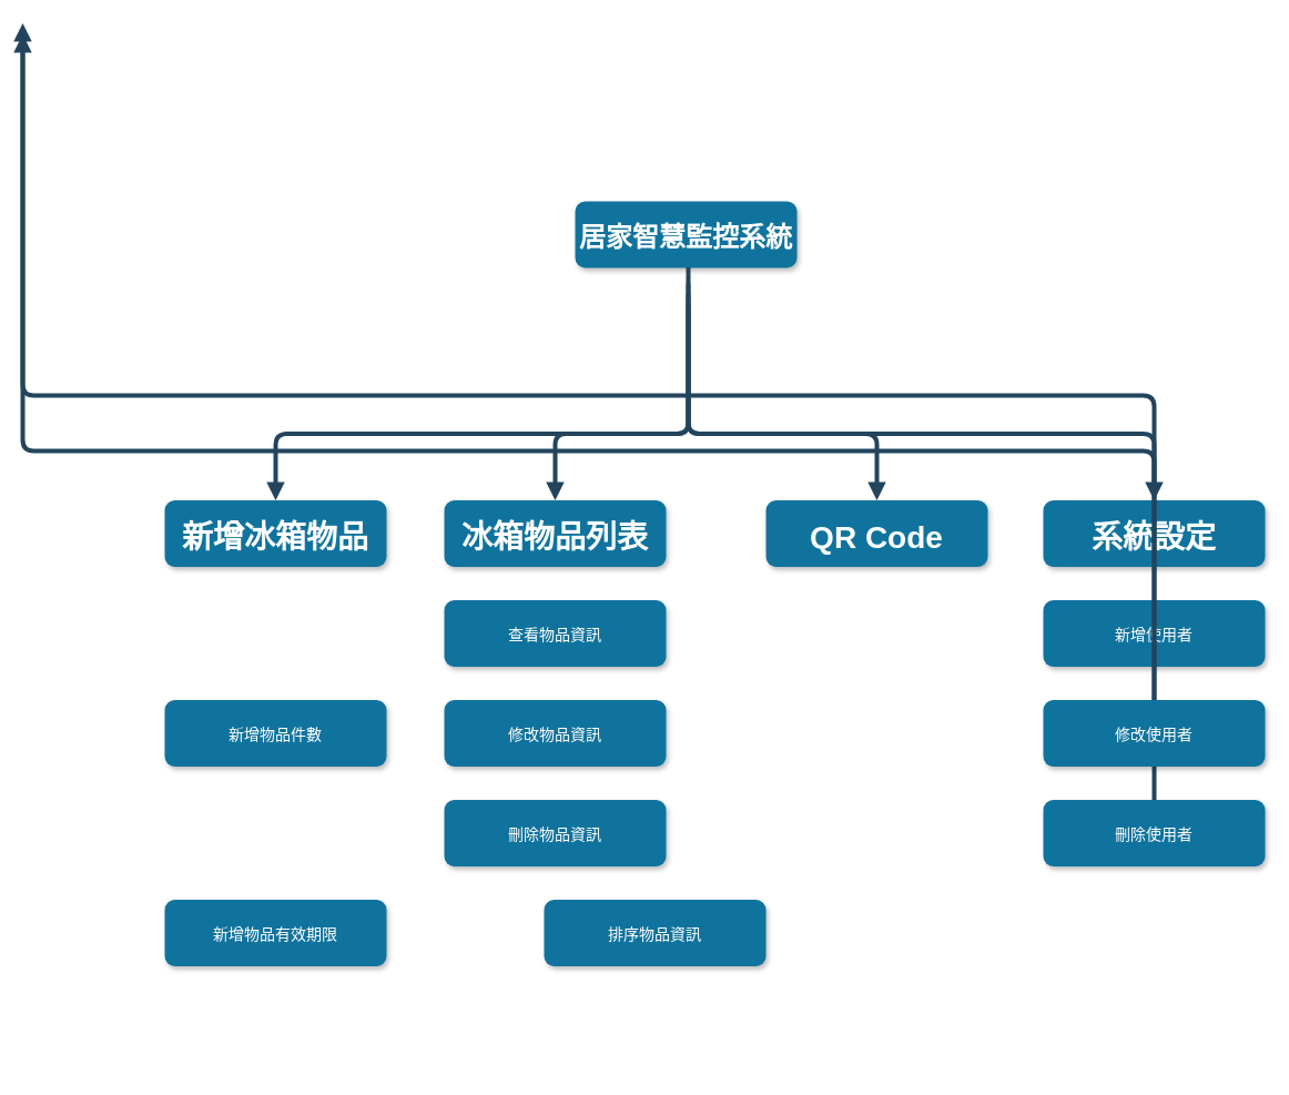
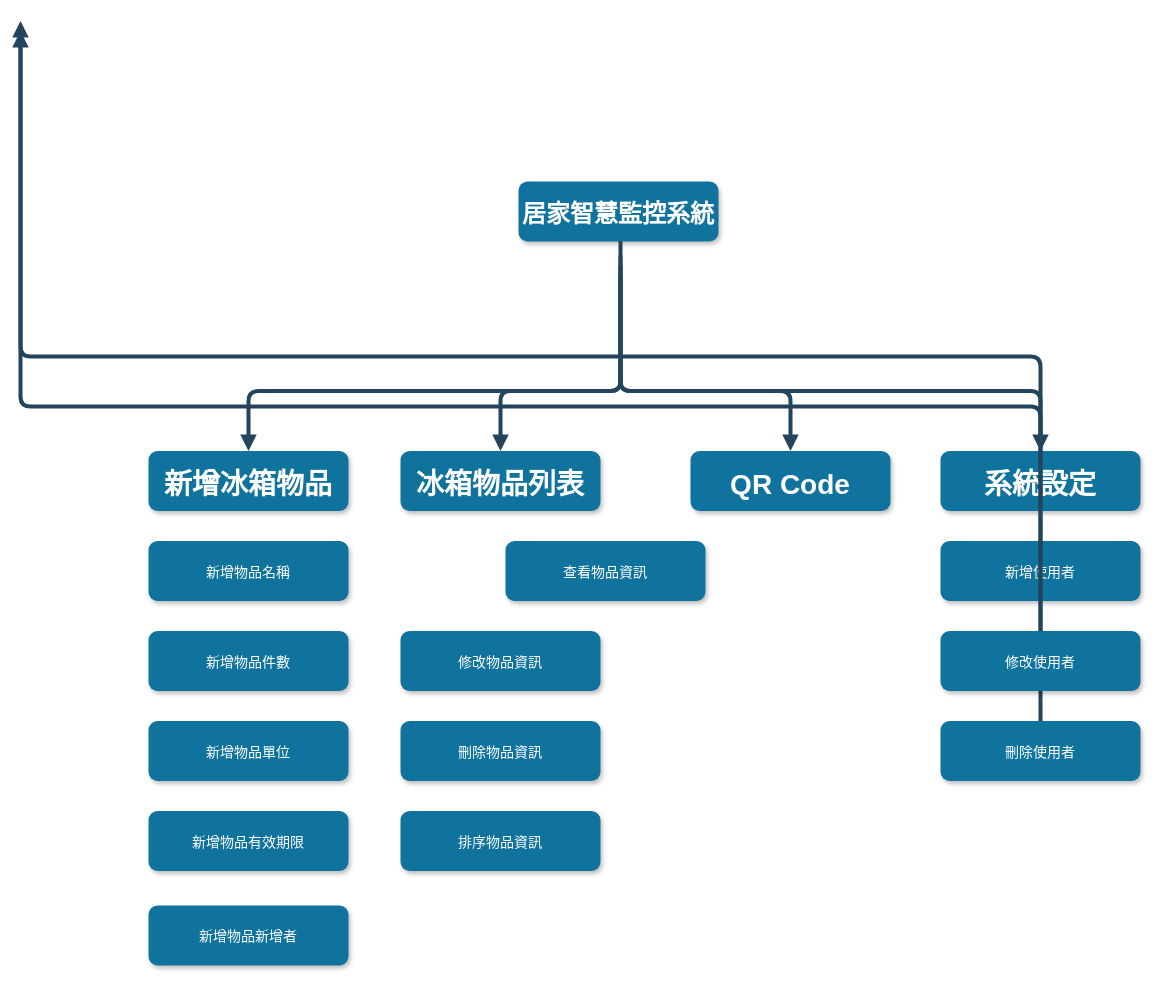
  <mxCell id="0" />
  <mxCell id="1" parent="0" />
  <mxCell id="2" value="居家智慧監控系統" style="rounded=1;fillColor=#10739E;strokeColor=none;shadow=1;gradientColor=none;fontStyle=1;fontColor=#FFFFFF;fontSize=24;" parent="1" vertex="1"><mxGeometry x="518" y="181" width="200" height="60" as="geometry" /></mxCell>
  <mxCell id="3" value="新增冰箱物品" style="rounded=1;fillColor=#10739E;strokeColor=none;shadow=1;gradientColor=none;fontStyle=1;fontColor=#FFFFFF;fontSize=28;" parent="1" vertex="1"><mxGeometry x="148" y="450.5" width="200" height="60" as="geometry" /></mxCell>
+ <mxCell id="4" value="新增物品名稱" style="rounded=1;fillColor=#10739E;strokeColor=none;shadow=1;gradientColor=none;fontStyle=0;fontColor=#FFFFFF;fontSize=14;" parent="1" vertex="1"><mxGeometry x="148" y="540.5" width="200" height="60" as="geometry" /></mxCell>
  <mxCell id="5" value="新增物品件數" style="rounded=1;fillColor=#10739E;strokeColor=none;shadow=1;gradientColor=none;fontStyle=0;fontColor=#FFFFFF;fontSize=14;" parent="1" vertex="1"><mxGeometry x="148" y="630.5" width="200" height="60" as="geometry" /></mxCell>
+ <mxCell id="6" value="新增物品單位" style="rounded=1;fillColor=#10739E;strokeColor=none;shadow=1;gradientColor=none;fontStyle=0;fontColor=#FFFFFF;fontSize=14;" parent="1" vertex="1"><mxGeometry x="148" y="720.5" width="200" height="60" as="geometry" /></mxCell>
  <mxCell id="7" value="新增物品有效期限" style="rounded=1;fillColor=#10739E;strokeColor=none;shadow=1;gradientColor=none;fontStyle=0;fontColor=#FFFFFF;fontSize=14;" parent="1" vertex="1"><mxGeometry x="148" y="810.5" width="200" height="60" as="geometry" /></mxCell>
  <mxCell id="8" value="冰箱物品列表" style="rounded=1;fillColor=#10739E;strokeColor=none;shadow=1;gradientColor=none;fontStyle=1;fontColor=#FFFFFF;fontSize=28;" parent="1" vertex="1"><mxGeometry x="400" y="450.5" width="200" height="60" as="geometry" /></mxCell>
- <mxCell id="9" value="查看物品資訊" style="rounded=1;fillColor=#10739E;strokeColor=none;shadow=1;gradientColor=none;fontStyle=0;fontColor=#FFFFFF;fontSize=14;" parent="1" vertex="1"><mxGeometry x="400" y="540.5" width="200" height="60" as="geometry" /></mxCell>
+ <mxCell id="9" value="查看物品資訊" style="rounded=1;fillColor=#10739E;strokeColor=none;shadow=1;gradientColor=none;fontStyle=0;fontColor=#FFFFFF;fontSize=14;" parent="1" vertex="1"><mxGeometry x="505" y="540.5" width="200" height="60" as="geometry" /></mxCell>
  <mxCell id="10" value="修改物品資訊" style="rounded=1;fillColor=#10739E;strokeColor=none;shadow=1;gradientColor=none;fontStyle=0;fontColor=#FFFFFF;fontSize=14;" parent="1" vertex="1"><mxGeometry x="400" y="630.5" width="200" height="60" as="geometry" /></mxCell>
  <mxCell id="11" value="刪除物品資訊" style="rounded=1;fillColor=#10739E;strokeColor=none;shadow=1;gradientColor=none;fontStyle=0;fontColor=#FFFFFF;fontSize=14;" parent="1" vertex="1"><mxGeometry x="400" y="720.5" width="200" height="60" as="geometry" /></mxCell>
  <mxCell id="12" value="QR Code" style="rounded=1;fillColor=#10739E;strokeColor=none;shadow=1;gradientColor=none;fontStyle=1;fontColor=#FFFFFF;fontSize=28;" parent="1" vertex="1"><mxGeometry x="690" y="450.5" width="200" height="60" as="geometry" /></mxCell>
  <mxCell id="13" value="系統設定" style="rounded=1;fillColor=#10739E;strokeColor=none;shadow=1;gradientColor=none;fontStyle=1;fontColor=#FFFFFF;fontSize=28;" parent="1" vertex="1"><mxGeometry x="940" y="450.5" width="200" height="60" as="geometry" /></mxCell>
  <mxCell id="14" value="新增使用者" style="rounded=1;fillColor=#10739E;strokeColor=none;shadow=1;gradientColor=none;fontStyle=0;fontColor=#FFFFFF;fontSize=14;" parent="1" vertex="1"><mxGeometry x="940" y="540.5" width="200" height="60" as="geometry" /></mxCell>
  <mxCell id="15" value="" style="edgeStyle=elbowEdgeStyle;elbow=vertical;strokeWidth=4;endArrow=block;endFill=1;fontStyle=1;strokeColor=#23445D;" parent="1" target="3" edge="1"><mxGeometry x="22" y="165.5" width="100" height="100" as="geometry"><mxPoint x="620" y="240.5" as="sourcePoint" /><mxPoint x="-30" y="0.5" as="targetPoint" /><Array as="points"><mxPoint x="400" y="390.5" /></Array></mxGeometry></mxCell>
  <mxCell id="16" value="" style="edgeStyle=elbowEdgeStyle;elbow=vertical;strokeWidth=4;endArrow=block;endFill=1;fontStyle=1;strokeColor=#23445D;" parent="1" target="13" edge="1"><mxGeometry x="22" y="165.5" width="100" height="100" as="geometry"><mxPoint x="620" y="255" as="sourcePoint" /><mxPoint x="-30" y="0.5" as="targetPoint" /><Array as="points"><mxPoint x="820" y="390.5" /></Array></mxGeometry></mxCell>
  <mxCell id="17" value="" style="edgeStyle=elbowEdgeStyle;elbow=vertical;strokeWidth=4;endArrow=block;endFill=1;fontStyle=1;strokeColor=#23445D;" parent="1" edge="1"><mxGeometry x="72" y="185.5" width="100" height="100" as="geometry"><mxPoint x="1040" y="690.5" as="sourcePoint" /><mxPoint x="20" y="20.5" as="targetPoint" /></mxGeometry></mxCell>
  <mxCell id="18" value="" style="edgeStyle=elbowEdgeStyle;elbow=vertical;strokeWidth=4;endArrow=block;endFill=1;fontStyle=1;strokeColor=#23445D;" parent="1" edge="1"><mxGeometry x="72" y="195.5" width="100" height="100" as="geometry"><mxPoint x="1040" y="780.5" as="sourcePoint" /><mxPoint x="20" y="30.5" as="targetPoint" /></mxGeometry></mxCell>
  <mxCell id="19" value="" style="edgeStyle=elbowEdgeStyle;elbow=vertical;strokeWidth=4;endArrow=block;endFill=1;fontStyle=1;strokeColor=#23445D;" parent="1" target="8" edge="1"><mxGeometry x="22" y="165.5" width="100" height="100" as="geometry"><mxPoint x="620" y="265" as="sourcePoint" /><mxPoint x="-30" y="0.5" as="targetPoint" /><Array as="points"><mxPoint x="500" y="390.5" /></Array></mxGeometry></mxCell>
  <mxCell id="20" value="" style="edgeStyle=elbowEdgeStyle;elbow=vertical;strokeWidth=4;endArrow=block;endFill=1;fontStyle=1;strokeColor=#23445D;" parent="1" target="12" edge="1"><mxGeometry x="22" y="165.5" width="100" height="100" as="geometry"><mxPoint x="620" y="275" as="sourcePoint" /><mxPoint x="-30" y="0.5" as="targetPoint" /><Array as="points"><mxPoint x="790" y="390.5" /></Array></mxGeometry></mxCell>
- <mxCell id="22" value="排序物品資訊" style="rounded=1;fillColor=#10739E;strokeColor=none;shadow=1;gradientColor=none;fontStyle=0;fontColor=#FFFFFF;fontSize=14;" vertex="1" parent="1"><mxGeometry x="490" y="810.5" width="200" height="60" as="geometry" /></mxCell>
+ <mxCell id="21" value="新增物品新增者" style="rounded=1;fillColor=#10739E;strokeColor=none;shadow=1;gradientColor=none;fontStyle=0;fontColor=#FFFFFF;fontSize=14;" vertex="1" parent="1"><mxGeometry x="148" y="905" width="200" height="60" as="geometry" /></mxCell>
+ <mxCell id="22" value="排序物品資訊" style="rounded=1;fillColor=#10739E;strokeColor=none;shadow=1;gradientColor=none;fontStyle=0;fontColor=#FFFFFF;fontSize=14;" vertex="1" parent="1"><mxGeometry x="400" y="810.5" width="200" height="60" as="geometry" /></mxCell>
  <mxCell id="23" value="修改使用者" style="rounded=1;fillColor=#10739E;strokeColor=none;shadow=1;gradientColor=none;fontStyle=0;fontColor=#FFFFFF;fontSize=14;" vertex="1" parent="1"><mxGeometry x="940" y="630.5" width="200" height="60" as="geometry" /></mxCell>
  <mxCell id="24" value="刪除使用者" style="rounded=1;fillColor=#10739E;strokeColor=none;shadow=1;gradientColor=none;fontStyle=0;fontColor=#FFFFFF;fontSize=14;" vertex="1" parent="1"><mxGeometry x="940" y="720.5" width="200" height="60" as="geometry" /></mxCell>
